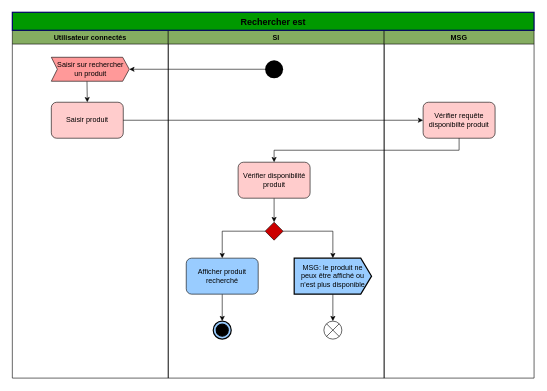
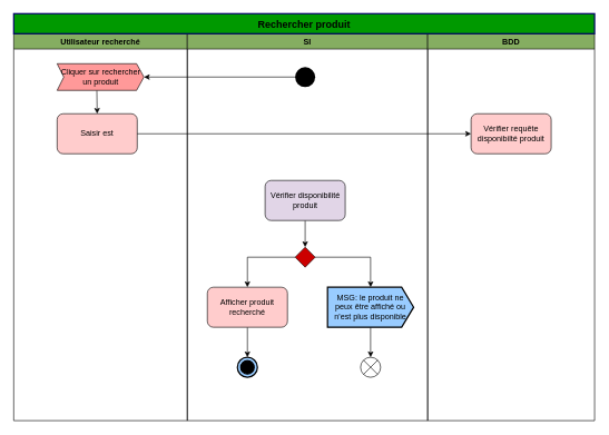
  <mxCell id="0" />
  <mxCell id="1" parent="0" />
- <mxCell id="2" value="Utilisateur connectés" style="swimlane;fillColor=#85AD61;" parent="1" vertex="1"><mxGeometry x="20" y="50" width="260" height="580" as="geometry" /></mxCell>
+ <mxCell id="2" value="Utilisateur recherché" style="swimlane;fillColor=#85AD61;" parent="1" vertex="1"><mxGeometry x="20" y="50" width="260" height="580" as="geometry" /></mxCell>
  <mxCell id="3" style="edgeStyle=orthogonalEdgeStyle;rounded=0;orthogonalLoop=1;jettySize=auto;html=1;exitX=0;exitY=0;exitDx=59.5;exitDy=40;exitPerimeter=0;entryX=0.5;entryY=0;entryDx=0;entryDy=0;" edge="1" parent="2" source="4" target="5"><mxGeometry relative="1" as="geometry" /></mxCell>
- <mxCell id="4" value="Saisir sur rechercher&lt;br&gt;un produit" style="html=1;shadow=0;dashed=0;align=center;verticalAlign=middle;shape=mxgraph.arrows2.arrow;dy=0;dx=11;notch=10;fillColor=#FF9999;" parent="2" vertex="1"><mxGeometry x="65" y="45" width="130" height="40" as="geometry" /></mxCell>
- <mxCell id="5" value="Saisir produit" style="rounded=1;whiteSpace=wrap;html=1;fillColor=#FFCCCC;" vertex="1" parent="2"><mxGeometry x="65" y="120" width="120" height="60" as="geometry" /></mxCell>
+ <mxCell id="4" value="Cliquer sur rechercher&lt;br&gt;un produit" style="html=1;shadow=0;dashed=0;align=center;verticalAlign=middle;shape=mxgraph.arrows2.arrow;dy=0;dx=11;notch=10;fillColor=#FF9999;" parent="2" vertex="1"><mxGeometry x="65" y="45" width="130" height="40" as="geometry" /></mxCell>
+ <mxCell id="5" value="Saisir est" style="rounded=1;whiteSpace=wrap;html=1;fillColor=#FFCCCC;" vertex="1" parent="2"><mxGeometry x="65" y="120" width="120" height="60" as="geometry" /></mxCell>
  <mxCell id="6" value="SI" style="swimlane;strokeColor=#000000;fillColor=#85AD61;" parent="1" vertex="1"><mxGeometry x="280" y="50" width="360" height="580" as="geometry" /></mxCell>
  <mxCell id="7" value="" style="ellipse;fillColor=#000000;strokeColor=none;" parent="6" vertex="1"><mxGeometry x="161.5" y="50" width="30" height="30" as="geometry" /></mxCell>
  <mxCell id="8" style="edgeStyle=orthogonalEdgeStyle;rounded=0;orthogonalLoop=1;jettySize=auto;html=1;exitX=0.5;exitY=1;exitDx=0;exitDy=0;" parent="6" source="9" target="12" edge="1"><mxGeometry relative="1" as="geometry" /></mxCell>
- <mxCell id="9" value="Vérifier disponibilité produit" style="rounded=1;whiteSpace=wrap;html=1;fillColor=#FFCCCC;" parent="6" vertex="1"><mxGeometry x="116.5" y="220" width="120" height="60" as="geometry" /></mxCell>
+ <mxCell id="9" value="Vérifier disponibilité produit" style="rounded=1;whiteSpace=wrap;html=1;fillColor=#e1d5e7;" parent="6" vertex="1"><mxGeometry x="116.5" y="220" width="120" height="60" as="geometry" /></mxCell>
  <mxCell id="10" style="edgeStyle=orthogonalEdgeStyle;rounded=0;orthogonalLoop=1;jettySize=auto;html=1;exitX=0;exitY=0.5;exitDx=0;exitDy=0;entryX=0.5;entryY=0;entryDx=0;entryDy=0;" edge="1" parent="6" source="12" target="14"><mxGeometry relative="1" as="geometry" /></mxCell>
  <mxCell id="11" style="edgeStyle=orthogonalEdgeStyle;rounded=0;orthogonalLoop=1;jettySize=auto;html=1;exitX=1;exitY=0.5;exitDx=0;exitDy=0;entryX=0.5;entryY=0;entryDx=0;entryDy=0;entryPerimeter=0;" edge="1" parent="6" source="12" target="16"><mxGeometry relative="1" as="geometry" /></mxCell>
  <mxCell id="12" value="" style="rhombus;fillColor=#CC0000;" parent="6" vertex="1"><mxGeometry x="161.5" y="320" width="30" height="30" as="geometry" /></mxCell>
  <mxCell id="13" style="edgeStyle=orthogonalEdgeStyle;rounded=0;orthogonalLoop=1;jettySize=auto;html=1;exitX=0.5;exitY=1;exitDx=0;exitDy=0;entryX=0.5;entryY=0;entryDx=0;entryDy=0;entryPerimeter=0;" edge="1" parent="6" source="14" target="17"><mxGeometry relative="1" as="geometry" /></mxCell>
- <mxCell id="14" value="Afficher produit recherché" style="rounded=1;whiteSpace=wrap;html=1;fillColor=#99ccff;" vertex="1" parent="6"><mxGeometry x="30" y="380" width="120" height="60" as="geometry" /></mxCell>
+ <mxCell id="14" value="Afficher produit recherché" style="rounded=1;whiteSpace=wrap;html=1;fillColor=#FFCCCC;" vertex="1" parent="6"><mxGeometry x="30" y="380" width="120" height="60" as="geometry" /></mxCell>
  <mxCell id="15" style="edgeStyle=orthogonalEdgeStyle;rounded=0;orthogonalLoop=1;jettySize=auto;html=1;exitX=0.5;exitY=1;exitDx=0;exitDy=0;exitPerimeter=0;entryX=0.5;entryY=0;entryDx=0;entryDy=0;" edge="1" parent="6" source="16" target="18"><mxGeometry relative="1" as="geometry" /></mxCell>
  <mxCell id="16" value="MSG: le produit ne peux être affiché ou n'est plus disponible" style="html=1;shape=mxgraph.sysml.sendSigAct;strokeWidth=2;whiteSpace=wrap;align=center;fillColor=#99CCFF;" parent="6" vertex="1"><mxGeometry x="210" y="380" width="129" height="60" as="geometry" /></mxCell>
  <mxCell id="17" value="" style="html=1;shape=mxgraph.sysml.actFinal;strokeWidth=2;verticalLabelPosition=bottom;verticalAlignment=top;fillColor=#99CCFF;" parent="6" vertex="1"><mxGeometry x="75" y="485" width="30" height="30" as="geometry" /></mxCell>
  <mxCell id="18" value="" style="shape=sumEllipse;perimeter=ellipsePerimeter;whiteSpace=wrap;html=1;backgroundOutline=1;" vertex="1" parent="6"><mxGeometry x="259.5" y="485" width="30" height="30" as="geometry" /></mxCell>
- <mxCell id="19" value="MSG" style="swimlane;fillColor=#85AD61;" parent="1" vertex="1"><mxGeometry x="640" y="50" width="250" height="580" as="geometry" /></mxCell>
+ <mxCell id="19" value="BDD" style="swimlane;fillColor=#85AD61;" parent="1" vertex="1"><mxGeometry x="640" y="50" width="250" height="580" as="geometry" /></mxCell>
  <mxCell id="20" value="Vérifier requête disponibilté produit" style="rounded=1;whiteSpace=wrap;html=1;fillColor=#FFCCCC;" vertex="1" parent="19"><mxGeometry x="65" y="120" width="120" height="60" as="geometry" /></mxCell>
  <mxCell id="21" style="edgeStyle=orthogonalEdgeStyle;rounded=0;orthogonalLoop=1;jettySize=auto;html=1;exitX=0;exitY=0.5;exitDx=0;exitDy=0;entryX=1;entryY=0.5;entryDx=0;entryDy=0;entryPerimeter=0;" parent="1" source="7" target="4" edge="1"><mxGeometry relative="1" as="geometry" /></mxCell>
- <mxCell id="22" value="&lt;span style=&quot;font-size: 15px&quot;&gt;&lt;b&gt;Rechercher est&lt;/b&gt;&lt;/span&gt;" style="rounded=0;whiteSpace=wrap;html=1;fillColor=#009900;strokeWidth=2;strokeColor=#000066;" parent="1" vertex="1"><mxGeometry x="20" y="20" width="870" height="30" as="geometry" /></mxCell>
+ <mxCell id="22" value="&lt;span style=&quot;font-size: 15px&quot;&gt;&lt;b&gt;Rechercher produit&lt;/b&gt;&lt;/span&gt;" style="rounded=0;whiteSpace=wrap;html=1;fillColor=#009900;strokeWidth=2;strokeColor=#000066;" parent="1" vertex="1"><mxGeometry x="20" y="20" width="870" height="30" as="geometry" /></mxCell>
  <mxCell id="23" style="edgeStyle=orthogonalEdgeStyle;rounded=0;orthogonalLoop=1;jettySize=auto;html=1;exitX=1;exitY=0.5;exitDx=0;exitDy=0;entryX=0;entryY=0.5;entryDx=0;entryDy=0;" edge="1" parent="1" source="5" target="20"><mxGeometry relative="1" as="geometry"><mxPoint x="580" y="200" as="targetPoint" /></mxGeometry></mxCell>
- <mxCell id="24" style="edgeStyle=orthogonalEdgeStyle;rounded=0;orthogonalLoop=1;jettySize=auto;html=1;exitX=0.5;exitY=1;exitDx=0;exitDy=0;entryX=0.5;entryY=0;entryDx=0;entryDy=0;" edge="1" parent="1" source="20" target="9"><mxGeometry relative="1" as="geometry" /></mxCell>
